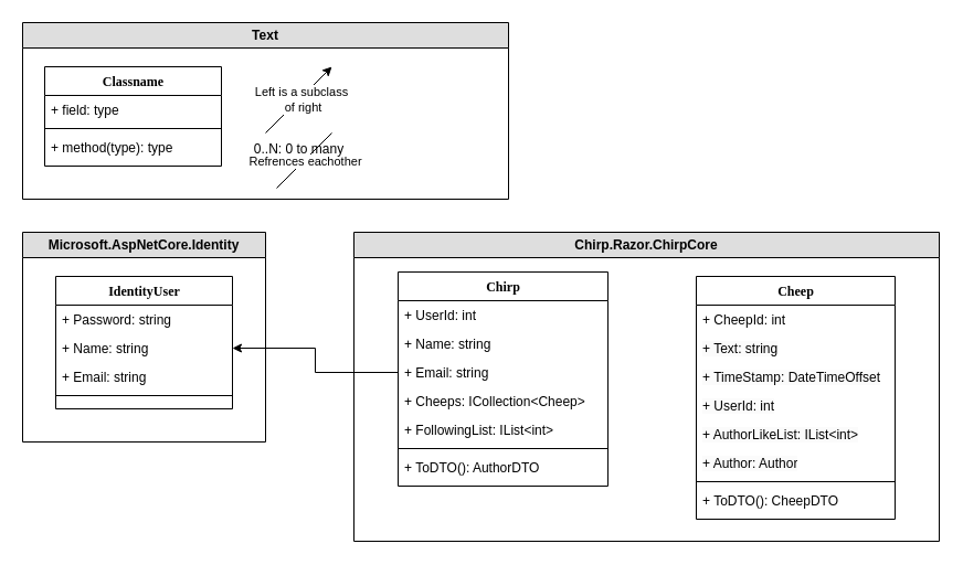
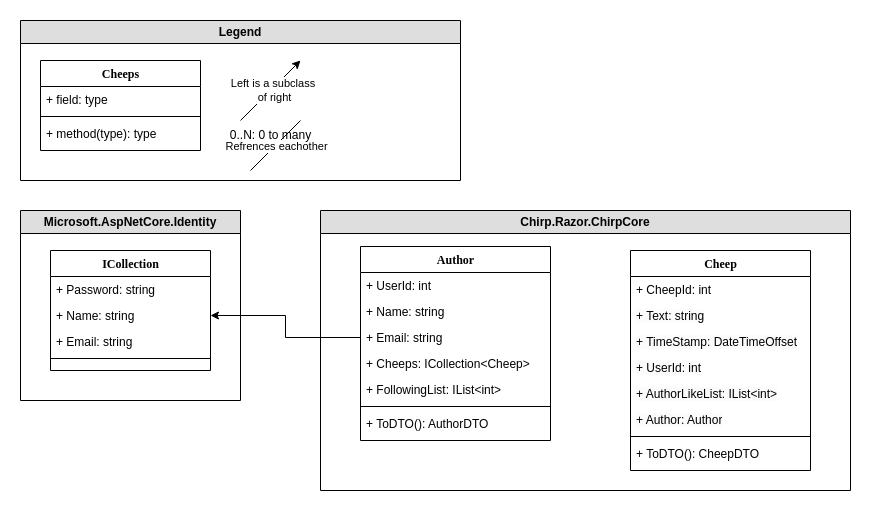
  <mxCell id="0" />
  <mxCell id="1" parent="0" />
  <mxCell id="2" value="Cheep" style="swimlane;html=1;fontStyle=1;align=center;verticalAlign=top;childLayout=stackLayout;horizontal=1;startSize=26;horizontalStack=0;resizeParent=1;resizeLast=0;collapsible=1;marginBottom=0;swimlaneFillColor=#ffffff;rounded=0;shadow=0;comic=0;labelBackgroundColor=none;strokeWidth=1;fillColor=none;fontFamily=Verdana;fontSize=12" vertex="1" parent="1"><mxGeometry x="630" y="250" width="180" height="220" as="geometry" /></mxCell>
  <mxCell id="3" value="+ CheepId: int" style="text;html=1;strokeColor=none;fillColor=none;align=left;verticalAlign=top;spacingLeft=4;spacingRight=4;whiteSpace=wrap;overflow=hidden;rotatable=0;points=[[0,0.5],[1,0.5]];portConstraint=eastwest;" vertex="1" parent="2"><mxGeometry y="26" width="180" height="26" as="geometry" /></mxCell>
  <mxCell id="4" value="&lt;span style=&quot;color: rgb(0, 0, 0); font-family: Helvetica; font-size: 12px; font-style: normal; font-variant-ligatures: normal; font-variant-caps: normal; font-weight: 400; letter-spacing: normal; orphans: 2; text-align: left; text-indent: 0px; text-transform: none; widows: 2; word-spacing: 0px; -webkit-text-stroke-width: 0px; white-space: normal; background-color: rgb(251, 251, 251); text-decoration-thickness: initial; text-decoration-style: initial; text-decoration-color: initial; display: inline !important; float: none;&quot;&gt;+ Text: string&lt;/span&gt;" style="text;html=1;strokeColor=none;fillColor=none;align=left;verticalAlign=top;spacingLeft=4;spacingRight=4;whiteSpace=wrap;overflow=hidden;rotatable=0;points=[[0,0.5],[1,0.5]];portConstraint=eastwest;" vertex="1" parent="2"><mxGeometry y="52" width="180" height="26" as="geometry" /></mxCell>
  <mxCell id="5" value="&lt;span style=&quot;color: rgb(0, 0, 0); font-family: Helvetica; font-size: 12px; font-style: normal; font-variant-ligatures: normal; font-variant-caps: normal; font-weight: 400; letter-spacing: normal; orphans: 2; text-align: left; text-indent: 0px; text-transform: none; widows: 2; word-spacing: 0px; -webkit-text-stroke-width: 0px; white-space: normal; background-color: rgb(251, 251, 251); text-decoration-thickness: initial; text-decoration-style: initial; text-decoration-color: initial; display: inline !important; float: none;&quot;&gt;+ TimeStamp: DateTimeOffset&lt;br&gt;&lt;/span&gt;" style="text;html=1;strokeColor=none;fillColor=none;align=left;verticalAlign=top;spacingLeft=4;spacingRight=4;whiteSpace=wrap;overflow=hidden;rotatable=0;points=[[0,0.5],[1,0.5]];portConstraint=eastwest;" vertex="1" parent="2"><mxGeometry y="78" width="180" height="26" as="geometry" /></mxCell>
  <mxCell id="6" value="&lt;span style=&quot;color: rgb(0, 0, 0); font-family: Helvetica; font-size: 12px; font-style: normal; font-variant-ligatures: normal; font-variant-caps: normal; font-weight: 400; letter-spacing: normal; orphans: 2; text-align: left; text-indent: 0px; text-transform: none; widows: 2; word-spacing: 0px; -webkit-text-stroke-width: 0px; white-space: normal; background-color: rgb(251, 251, 251); text-decoration-thickness: initial; text-decoration-style: initial; text-decoration-color: initial; display: inline !important; float: none;&quot;&gt;+ UserId: int&lt;br&gt;&lt;/span&gt;" style="text;html=1;strokeColor=none;fillColor=none;align=left;verticalAlign=top;spacingLeft=4;spacingRight=4;whiteSpace=wrap;overflow=hidden;rotatable=0;points=[[0,0.5],[1,0.5]];portConstraint=eastwest;" vertex="1" parent="2"><mxGeometry y="104" width="180" height="26" as="geometry" /></mxCell>
  <mxCell id="7" value="&lt;span style=&quot;color: rgb(0, 0, 0); font-family: Helvetica; font-size: 12px; font-style: normal; font-variant-ligatures: normal; font-variant-caps: normal; font-weight: 400; letter-spacing: normal; orphans: 2; text-align: left; text-indent: 0px; text-transform: none; widows: 2; word-spacing: 0px; -webkit-text-stroke-width: 0px; white-space: normal; background-color: rgb(251, 251, 251); text-decoration-thickness: initial; text-decoration-style: initial; text-decoration-color: initial; display: inline !important; float: none;&quot;&gt;+ AuthorLikeList: IList&amp;lt;int&amp;gt; &lt;/span&gt;" style="text;html=1;strokeColor=none;fillColor=none;align=left;verticalAlign=top;spacingLeft=4;spacingRight=4;whiteSpace=wrap;overflow=hidden;rotatable=0;points=[[0,0.5],[1,0.5]];portConstraint=eastwest;" vertex="1" parent="2"><mxGeometry y="130" width="180" height="26" as="geometry" /></mxCell>
  <mxCell id="8" value="&lt;span style=&quot;color: rgb(0, 0, 0); font-family: Helvetica; font-size: 12px; font-style: normal; font-variant-ligatures: normal; font-variant-caps: normal; font-weight: 400; letter-spacing: normal; orphans: 2; text-align: left; text-indent: 0px; text-transform: none; widows: 2; word-spacing: 0px; -webkit-text-stroke-width: 0px; white-space: normal; background-color: rgb(251, 251, 251); text-decoration-thickness: initial; text-decoration-style: initial; text-decoration-color: initial; display: inline !important; float: none;&quot;&gt;+ Author: Author&lt;br&gt;&lt;/span&gt;" style="text;html=1;strokeColor=none;fillColor=none;align=left;verticalAlign=top;spacingLeft=4;spacingRight=4;whiteSpace=wrap;overflow=hidden;rotatable=0;points=[[0,0.5],[1,0.5]];portConstraint=eastwest;" vertex="1" parent="2"><mxGeometry y="156" width="180" height="26" as="geometry" /></mxCell>
  <mxCell id="9" value="" style="line;html=1;strokeWidth=1;fillColor=none;align=left;verticalAlign=middle;spacingTop=-1;spacingLeft=3;spacingRight=3;rotatable=0;labelPosition=right;points=[];portConstraint=eastwest;" vertex="1" parent="2"><mxGeometry y="182" width="180" height="8" as="geometry" /></mxCell>
  <mxCell id="10" value="+ ToDTO(): CheepDTO" style="text;html=1;strokeColor=none;fillColor=none;align=left;verticalAlign=top;spacingLeft=4;spacingRight=4;whiteSpace=wrap;overflow=hidden;rotatable=0;points=[[0,0.5],[1,0.5]];portConstraint=eastwest;" vertex="1" parent="2"><mxGeometry y="190" width="180" height="26" as="geometry" /></mxCell>
- <mxCell id="11" value="&lt;div&gt;Text&lt;/div&gt;" style="swimlane;whiteSpace=wrap;html=1;fillColor=#DEDEDE;" vertex="1" parent="1"><mxGeometry y="20" width="440" height="160" as="geometry" x="20" /></mxCell>
- <mxCell id="12" value="Classname" style="swimlane;html=1;fontStyle=1;align=center;verticalAlign=top;childLayout=stackLayout;horizontal=1;startSize=26;horizontalStack=0;resizeParent=1;resizeLast=0;collapsible=1;marginBottom=0;swimlaneFillColor=#ffffff;rounded=0;shadow=0;comic=0;labelBackgroundColor=none;strokeWidth=1;fillColor=none;fontFamily=Verdana;fontSize=12" vertex="1" parent="11"><mxGeometry x="20" y="40" width="160" height="90" as="geometry" /></mxCell>
+ <mxCell id="11" value="&lt;div&gt;Legend&lt;/div&gt;" style="swimlane;whiteSpace=wrap;html=1;fillColor=#DEDEDE;" vertex="1" parent="1"><mxGeometry y="20" width="440" height="160" as="geometry" x="20" /></mxCell>
+ <mxCell id="12" value="Cheeps" style="swimlane;html=1;fontStyle=1;align=center;verticalAlign=top;childLayout=stackLayout;horizontal=1;startSize=26;horizontalStack=0;resizeParent=1;resizeLast=0;collapsible=1;marginBottom=0;swimlaneFillColor=#ffffff;rounded=0;shadow=0;comic=0;labelBackgroundColor=none;strokeWidth=1;fillColor=none;fontFamily=Verdana;fontSize=12" vertex="1" parent="11"><mxGeometry x="20" y="40" width="160" height="90" as="geometry" /></mxCell>
  <mxCell id="13" value="+ field: type" style="text;html=1;strokeColor=none;fillColor=none;align=left;verticalAlign=top;spacingLeft=4;spacingRight=4;whiteSpace=wrap;overflow=hidden;rotatable=0;points=[[0,0.5],[1,0.5]];portConstraint=eastwest;" vertex="1" parent="12"><mxGeometry y="26" width="160" height="26" as="geometry" /></mxCell>
  <mxCell id="14" value="" style="line;html=1;strokeWidth=1;fillColor=none;align=left;verticalAlign=middle;spacingTop=-1;spacingLeft=3;spacingRight=3;rotatable=0;labelPosition=right;points=[];portConstraint=eastwest;" vertex="1" parent="12"><mxGeometry y="52" width="160" height="8" as="geometry" /></mxCell>
  <mxCell id="15" value="+ method(type): type" style="text;html=1;strokeColor=none;fillColor=none;align=left;verticalAlign=top;spacingLeft=4;spacingRight=4;whiteSpace=wrap;overflow=hidden;rotatable=0;points=[[0,0.5],[1,0.5]];portConstraint=eastwest;" vertex="1" parent="12"><mxGeometry y="60" width="160" height="26" as="geometry" /></mxCell>
  <mxCell id="16" value="" style="endArrow=none;html=1;rounded=0;" edge="1" parent="11"><mxGeometry width="50" height="50" relative="1" as="geometry"><mxPoint x="230" y="150" as="sourcePoint" /><mxPoint x="280" y="100" as="targetPoint" /></mxGeometry></mxCell>
  <mxCell id="17" value="Refrences eachother" style="edgeLabel;html=1;align=center;verticalAlign=middle;resizable=0;points=[];" vertex="1" connectable="0" parent="16"><mxGeometry x="-0.02" y="-1" relative="1" as="geometry"><mxPoint as="offset" /></mxGeometry></mxCell>
  <mxCell id="18" value="" style="endArrow=classic;html=1;rounded=0;" edge="1" parent="11"><mxGeometry width="50" height="50" relative="1" as="geometry"><mxPoint x="220" y="100" as="sourcePoint" /><mxPoint x="280" y="40" as="targetPoint" /></mxGeometry></mxCell>
  <mxCell id="19" value="&lt;div&gt;Left is a subclass&amp;nbsp;&lt;/div&gt;&lt;div&gt;of right&lt;/div&gt;" style="edgeLabel;html=1;align=center;verticalAlign=middle;resizable=0;points=[];" vertex="1" connectable="0" parent="18"><mxGeometry x="0.06" y="-2" relative="1" as="geometry"><mxPoint as="offset" /></mxGeometry></mxCell>
  <mxCell id="20" value="0..N: 0 to many" style="text;html=1;align=center;verticalAlign=middle;resizable=0;points=[];autosize=1;strokeColor=none;fillColor=none;" vertex="1" parent="11"><mxGeometry x="200" y="100" width="100" height="30" as="geometry" /></mxCell>
- <mxCell id="21" value="IdentityUser" style="swimlane;html=1;fontStyle=1;align=center;verticalAlign=top;childLayout=stackLayout;horizontal=1;startSize=26;horizontalStack=0;resizeParent=1;resizeLast=0;collapsible=1;marginBottom=0;swimlaneFillColor=#ffffff;rounded=0;shadow=0;comic=0;labelBackgroundColor=none;strokeWidth=1;fillColor=none;fontFamily=Verdana;fontSize=12" vertex="1" parent="1"><mxGeometry x="50" y="250" width="160" height="120" as="geometry" /></mxCell>
+ <mxCell id="21" value="ICollection" style="swimlane;html=1;fontStyle=1;align=center;verticalAlign=top;childLayout=stackLayout;horizontal=1;startSize=26;horizontalStack=0;resizeParent=1;resizeLast=0;collapsible=1;marginBottom=0;swimlaneFillColor=#ffffff;rounded=0;shadow=0;comic=0;labelBackgroundColor=none;strokeWidth=1;fillColor=none;fontFamily=Verdana;fontSize=12" vertex="1" parent="1"><mxGeometry x="50" y="250" width="160" height="120" as="geometry" /></mxCell>
  <mxCell id="22" value="+ Password: string" style="text;html=1;strokeColor=none;fillColor=none;align=left;verticalAlign=top;spacingLeft=4;spacingRight=4;whiteSpace=wrap;overflow=hidden;rotatable=0;points=[[0,0.5],[1,0.5]];portConstraint=eastwest;" vertex="1" parent="21"><mxGeometry y="26" width="160" height="26" as="geometry" /></mxCell>
  <mxCell id="23" value="+ Name: string" style="text;html=1;strokeColor=none;fillColor=none;align=left;verticalAlign=top;spacingLeft=4;spacingRight=4;whiteSpace=wrap;overflow=hidden;rotatable=0;points=[[0,0.5],[1,0.5]];portConstraint=eastwest;" vertex="1" parent="21"><mxGeometry y="52" width="160" height="26" as="geometry" /></mxCell>
  <mxCell id="24" value="+ Email: string " style="text;html=1;strokeColor=none;fillColor=none;align=left;verticalAlign=top;spacingLeft=4;spacingRight=4;whiteSpace=wrap;overflow=hidden;rotatable=0;points=[[0,0.5],[1,0.5]];portConstraint=eastwest;" vertex="1" parent="21"><mxGeometry y="78" width="160" height="26" as="geometry" /></mxCell>
  <mxCell id="25" value="" style="line;html=1;strokeWidth=1;fillColor=none;align=left;verticalAlign=middle;spacingTop=-1;spacingLeft=3;spacingRight=3;rotatable=0;labelPosition=right;points=[];portConstraint=eastwest;" vertex="1" parent="21"><mxGeometry y="104" width="160" height="8" as="geometry" /></mxCell>
  <mxCell id="26" value="Chirp.Razor.ChirpCore" style="swimlane;whiteSpace=wrap;html=1;fillColor=#DEDEDE;" vertex="1" parent="1"><mxGeometry x="320" y="210" width="530" height="280" as="geometry"><mxRectangle x="300" y="290" width="160" height="30" as="alternateBounds" /></mxGeometry></mxCell>
- <mxCell id="27" value="Chirp" style="swimlane;html=1;fontStyle=1;align=center;verticalAlign=top;childLayout=stackLayout;horizontal=1;startSize=26;horizontalStack=0;resizeParent=1;resizeLast=0;collapsible=1;marginBottom=0;swimlaneFillColor=#ffffff;rounded=0;shadow=0;comic=0;labelBackgroundColor=none;strokeWidth=1;fillColor=none;fontFamily=Verdana;fontSize=12" vertex="1" parent="26"><mxGeometry x="40" y="36" width="190" height="194" as="geometry" /></mxCell>
+ <mxCell id="27" value="Author" style="swimlane;html=1;fontStyle=1;align=center;verticalAlign=top;childLayout=stackLayout;horizontal=1;startSize=26;horizontalStack=0;resizeParent=1;resizeLast=0;collapsible=1;marginBottom=0;swimlaneFillColor=#ffffff;rounded=0;shadow=0;comic=0;labelBackgroundColor=none;strokeWidth=1;fillColor=none;fontFamily=Verdana;fontSize=12" vertex="1" parent="26"><mxGeometry x="40" y="36" width="190" height="194" as="geometry" /></mxCell>
  <mxCell id="28" value="+ UserId: int&lt;div&gt;&lt;br&gt;&lt;/div&gt;&lt;div&gt;&lt;br&gt;&lt;/div&gt;" style="text;html=1;strokeColor=none;fillColor=none;align=left;verticalAlign=top;spacingLeft=4;spacingRight=4;whiteSpace=wrap;overflow=hidden;rotatable=0;points=[[0,0.5],[1,0.5]];portConstraint=eastwest;" vertex="1" parent="27"><mxGeometry y="26" width="190" height="26" as="geometry" /></mxCell>
  <mxCell id="29" value="+ Name: string" style="text;html=1;strokeColor=none;fillColor=none;align=left;verticalAlign=top;spacingLeft=4;spacingRight=4;whiteSpace=wrap;overflow=hidden;rotatable=0;points=[[0,0.5],[1,0.5]];portConstraint=eastwest;" vertex="1" parent="27"><mxGeometry y="52" width="190" height="26" as="geometry" /></mxCell>
  <mxCell id="30" value="+ Email: string" style="text;html=1;strokeColor=none;fillColor=none;align=left;verticalAlign=top;spacingLeft=4;spacingRight=4;whiteSpace=wrap;overflow=hidden;rotatable=0;points=[[0,0.5],[1,0.5]];portConstraint=eastwest;" vertex="1" parent="27"><mxGeometry y="78" width="190" height="26" as="geometry" /></mxCell>
  <mxCell id="31" value="+ Cheeps: ICollection&amp;lt;Cheep&amp;gt;" style="text;html=1;strokeColor=none;fillColor=none;align=left;verticalAlign=top;spacingLeft=4;spacingRight=4;whiteSpace=wrap;overflow=hidden;rotatable=0;points=[[0,0.5],[1,0.5]];portConstraint=eastwest;" vertex="1" parent="27"><mxGeometry y="104" width="190" height="26" as="geometry" /></mxCell>
  <mxCell id="32" value="+ FollowingList: IList&amp;lt;int&amp;gt;" style="text;html=1;strokeColor=none;fillColor=none;align=left;verticalAlign=top;spacingLeft=4;spacingRight=4;whiteSpace=wrap;overflow=hidden;rotatable=0;points=[[0,0.5],[1,0.5]];portConstraint=eastwest;" vertex="1" parent="27"><mxGeometry y="130" width="190" height="26" as="geometry" /></mxCell>
  <mxCell id="33" value="" style="line;html=1;strokeWidth=1;fillColor=none;align=left;verticalAlign=middle;spacingTop=-1;spacingLeft=3;spacingRight=3;rotatable=0;labelPosition=right;points=[];portConstraint=eastwest;" vertex="1" parent="27"><mxGeometry y="156" width="190" height="8" as="geometry" /></mxCell>
  <mxCell id="34" value="+ ToDTO(): AuthorDTO" style="text;html=1;strokeColor=none;fillColor=none;align=left;verticalAlign=top;spacingLeft=4;spacingRight=4;whiteSpace=wrap;overflow=hidden;rotatable=0;points=[[0,0.5],[1,0.5]];portConstraint=eastwest;" vertex="1" parent="27"><mxGeometry y="164" width="190" height="26" as="geometry" /></mxCell>
  <mxCell id="35" value="Microsoft.AspNetCore.Identity" style="swimlane;whiteSpace=wrap;html=1;fillColor=#DEDEDE;" vertex="1" parent="1"><mxGeometry y="210" width="220" height="190" as="geometry" x="20" /></mxCell>
  <mxCell id="36" style="edgeStyle=orthogonalEdgeStyle;rounded=0;orthogonalLoop=1;jettySize=auto;html=1;entryX=1;entryY=0.5;entryDx=0;entryDy=0;" edge="1" parent="1" source="30" target="23"><mxGeometry relative="1" as="geometry" /></mxCell>
